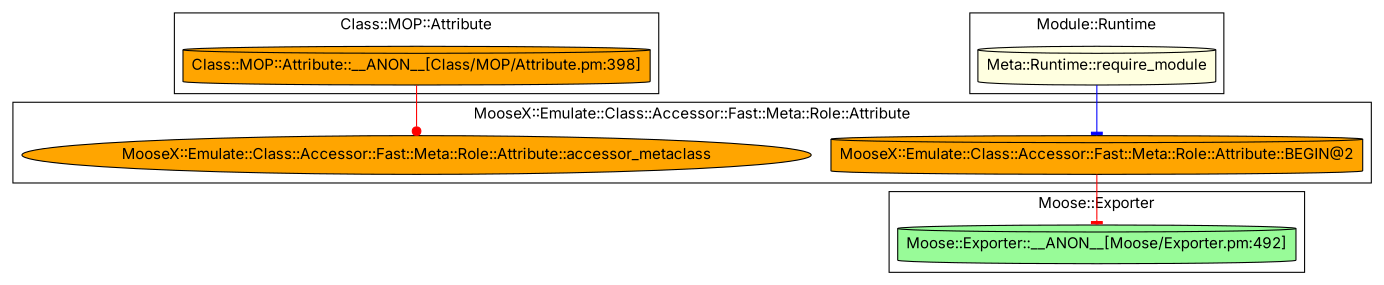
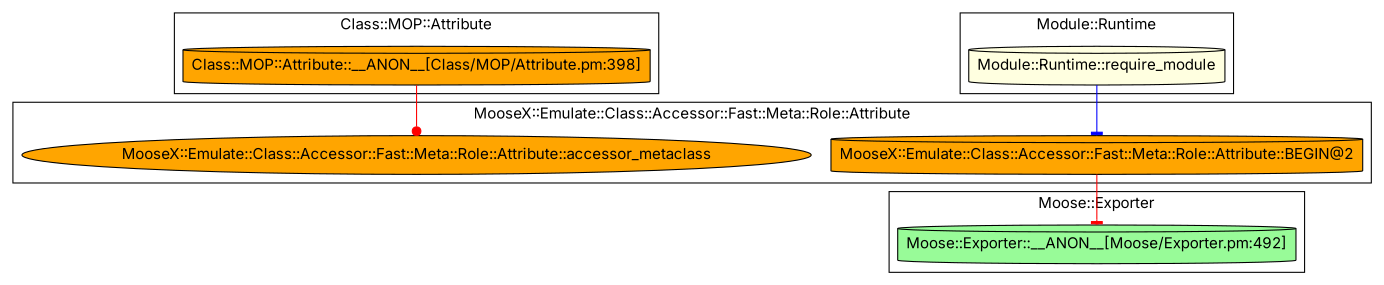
  digraph {
    fontname=Inter
    node [style=filled fillcolor=orange shape=cylinder fontname=Inter]
    edge [color=red arrowhead=tee fontname=Inter]
    "Class::MOP::Attribute::__ANON__[Class/MOP/Attribute.pm:398]"
-   "Module::Runtime::require_module" [fillcolor=lightyellow label="Meta::Runtime::require_module"]
+   "Module::Runtime::require_module" [fillcolor=lightyellow]
    "MooseX::Emulate::Class::Accessor::Fast::Meta::Role::Attribute::BEGIN@2"
    "MooseX::Emulate::Class::Accessor::Fast::Meta::Role::Attribute::accessor_metaclass" [shape=ellipse]
    "Moose::Exporter::__ANON__[Moose/Exporter.pm:492]" [fillcolor=palegreen]
    subgraph cluster_1 {
      label="Class::MOP::Attribute"
      "Class::MOP::Attribute::__ANON__[Class/MOP/Attribute.pm:398]"
    }
    subgraph cluster_2 {
      label="Module::Runtime"
      "Module::Runtime::require_module"
    }
    subgraph cluster_3 {
      label="MooseX::Emulate::Class::Accessor::Fast::Meta::Role::Attribute"
      "MooseX::Emulate::Class::Accessor::Fast::Meta::Role::Attribute::BEGIN@2"
      "MooseX::Emulate::Class::Accessor::Fast::Meta::Role::Attribute::accessor_metaclass"
    }
    subgraph cluster_4 {
      label="Moose::Exporter"
      "Moose::Exporter::__ANON__[Moose/Exporter.pm:492]"
    }
    "Class::MOP::Attribute::__ANON__[Class/MOP/Attribute.pm:398]" -> "MooseX::Emulate::Class::Accessor::Fast::Meta::Role::Attribute::accessor_metaclass" [arrowhead=dot]
    "Module::Runtime::require_module" -> "MooseX::Emulate::Class::Accessor::Fast::Meta::Role::Attribute::BEGIN@2" [color=blue]
    "MooseX::Emulate::Class::Accessor::Fast::Meta::Role::Attribute::BEGIN@2" -> "Moose::Exporter::__ANON__[Moose/Exporter.pm:492]"
  }
